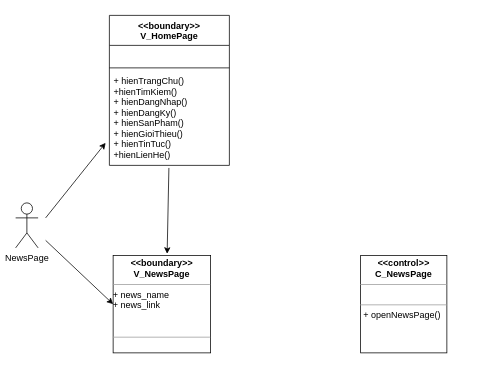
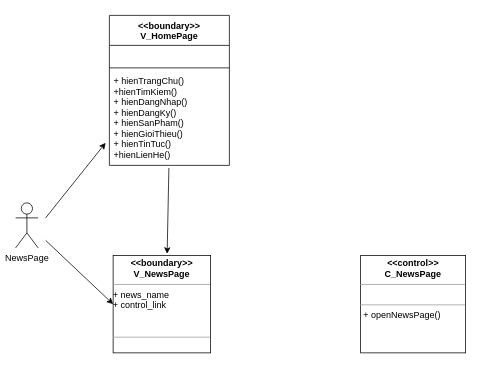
  <mxCell id="0" />
  <mxCell id="1" parent="0" />
  <mxCell id="2" value="NewsPage" style="shape=umlActor;verticalLabelPosition=bottom;verticalAlign=top;html=1;" parent="1" vertex="1"><mxGeometry x="20" y="270" width="30" height="60" as="geometry" /></mxCell>
- <mxCell id="3" value="&lt;p style=&quot;margin: 0px ; margin-top: 4px ; text-align: center&quot;&gt;&lt;b&gt;&lt;i&gt;&amp;lt;&lt;/i&gt;&amp;lt;boundary&lt;i&gt;&amp;gt;&amp;gt;&lt;/i&gt;&lt;br&gt;V_NewsPage&lt;/b&gt;&lt;/p&gt;&lt;hr size=&quot;1&quot;&gt;&lt;div&gt;+ news_name&lt;/div&gt;&lt;div&gt;+ news_link&lt;/div&gt;&lt;div&gt;&lt;br&gt;&lt;/div&gt;&lt;br&gt;&lt;hr size=&quot;1&quot;&gt;&lt;p style=&quot;margin: 0px ; margin-left: 4px&quot;&gt;&lt;br&gt;&lt;/p&gt;" style="verticalAlign=top;align=left;overflow=fill;fontSize=12;fontFamily=Helvetica;html=1;" parent="1" vertex="1"><mxGeometry x="150" y="340" width="130" height="130" as="geometry" /></mxCell>
- <mxCell id="4" value="&lt;p style=&quot;margin: 0px ; margin-top: 4px ; text-align: center&quot;&gt;&lt;b&gt;&lt;i&gt;&amp;lt;&lt;/i&gt;&amp;lt;control&lt;i&gt;&amp;gt;&amp;gt;&lt;/i&gt;&lt;br&gt;C_NewsPage&lt;/b&gt;&lt;/p&gt;&lt;hr size=&quot;1&quot;&gt;&lt;br&gt;&lt;hr size=&quot;1&quot;&gt;&lt;p style=&quot;margin: 0px ; margin-left: 4px&quot;&gt;+ openNewsPage()&lt;br&gt;&lt;br&gt;&lt;/p&gt;" style="verticalAlign=top;align=left;overflow=fill;fontSize=12;fontFamily=Helvetica;html=1;" parent="1" vertex="1"><mxGeometry x="480" y="340" width="115" height="130" as="geometry" /></mxCell>
+ <mxCell id="3" value="&lt;p style=&quot;margin: 0px ; margin-top: 4px ; text-align: center&quot;&gt;&lt;b&gt;&lt;i&gt;&amp;lt;&lt;/i&gt;&amp;lt;boundary&lt;i&gt;&amp;gt;&amp;gt;&lt;/i&gt;&lt;br&gt;V_NewsPage&lt;/b&gt;&lt;/p&gt;&lt;hr size=&quot;1&quot;&gt;&lt;div&gt;+ news_name&lt;/div&gt;&lt;div&gt;+ control_link&lt;/div&gt;&lt;div&gt;&lt;br&gt;&lt;/div&gt;&lt;br&gt;&lt;hr size=&quot;1&quot;&gt;&lt;p style=&quot;margin: 0px ; margin-left: 4px&quot;&gt;&lt;br&gt;&lt;/p&gt;" style="verticalAlign=top;align=left;overflow=fill;fontSize=12;fontFamily=Helvetica;html=1;" parent="1" vertex="1"><mxGeometry x="150" y="340" width="130" height="130" as="geometry" /></mxCell>
+ <mxCell id="4" value="&lt;p style=&quot;margin: 0px ; margin-top: 4px ; text-align: center&quot;&gt;&lt;b&gt;&lt;i&gt;&amp;lt;&lt;/i&gt;&amp;lt;control&lt;i&gt;&amp;gt;&amp;gt;&lt;/i&gt;&lt;br&gt;C_NewsPage&lt;/b&gt;&lt;/p&gt;&lt;hr size=&quot;1&quot;&gt;&lt;br&gt;&lt;hr size=&quot;1&quot;&gt;&lt;p style=&quot;margin: 0px ; margin-left: 4px&quot;&gt;+ openNewsPage()&lt;br&gt;&lt;br&gt;&lt;/p&gt;" style="verticalAlign=top;align=left;overflow=fill;fontSize=12;fontFamily=Helvetica;html=1;" parent="1" vertex="1"><mxGeometry x="480" y="340" width="140" height="130" as="geometry" /></mxCell>
  <mxCell id="5" value="" style="endArrow=classic;html=1;entryX=0;entryY=0.5;entryDx=0;entryDy=0;" parent="1" target="3" edge="1"><mxGeometry width="50" height="50" relative="1" as="geometry"><mxPoint x="60" y="320" as="sourcePoint" /><mxPoint x="140" y="304" as="targetPoint" /></mxGeometry></mxCell>
  <mxCell id="6" value="&lt;&lt;boundary&gt;&gt;&#10;V_HomePage" style="swimlane;fontStyle=1;align=center;verticalAlign=top;childLayout=stackLayout;horizontal=1;startSize=40;horizontalStack=0;resizeParent=1;resizeParentMax=0;resizeLast=0;collapsible=1;marginBottom=0;" vertex="1" parent="1"><mxGeometry x="145" y="20" width="160" height="200" as="geometry" /></mxCell>
  <mxCell id="7" value="  " style="text;strokeColor=none;fillColor=none;align=left;verticalAlign=top;spacingLeft=4;spacingRight=4;overflow=hidden;rotatable=0;points=[[0,0.5],[1,0.5]];portConstraint=eastwest;" vertex="1" parent="6"><mxGeometry y="40" width="160" height="26" as="geometry" /></mxCell>
  <mxCell id="8" value="" style="line;strokeWidth=1;fillColor=none;align=left;verticalAlign=middle;spacingTop=-1;spacingLeft=3;spacingRight=3;rotatable=0;labelPosition=right;points=[];portConstraint=eastwest;" vertex="1" parent="6"><mxGeometry y="66" width="160" height="8" as="geometry" /></mxCell>
  <mxCell id="9" value="+ hienTrangChu()&#10;+hienTimKiem()&#10;+ hienDangNhap()&#10;+ hienDangKy()&#10;+ hienSanPham()&#10;+ hienGioiThieu()&#10;+ hienTinTuc()&#10;+hienLienHe()" style="text;strokeColor=none;fillColor=none;align=left;verticalAlign=top;spacingLeft=4;spacingRight=4;overflow=hidden;rotatable=0;points=[[0,0.5],[1,0.5]];portConstraint=eastwest;" vertex="1" parent="6"><mxGeometry y="74" width="160" height="126" as="geometry" /></mxCell>
  <mxCell id="10" value="" style="endArrow=classic;html=1;" edge="1" parent="1"><mxGeometry width="50" height="50" relative="1" as="geometry"><mxPoint x="60" y="290" as="sourcePoint" /><mxPoint x="140" y="190" as="targetPoint" /></mxGeometry></mxCell>
  <mxCell id="11" value="" style="endArrow=classic;html=1;entryX=0.554;entryY=-0.017;entryDx=0;entryDy=0;exitX=0.496;exitY=1.027;exitDx=0;exitDy=0;exitPerimeter=0;entryPerimeter=0;" edge="1" parent="1" source="9" target="3"><mxGeometry width="50" height="50" relative="1" as="geometry"><mxPoint x="80" y="340" as="sourcePoint" /><mxPoint x="180" y="445" as="targetPoint" /></mxGeometry></mxCell>
